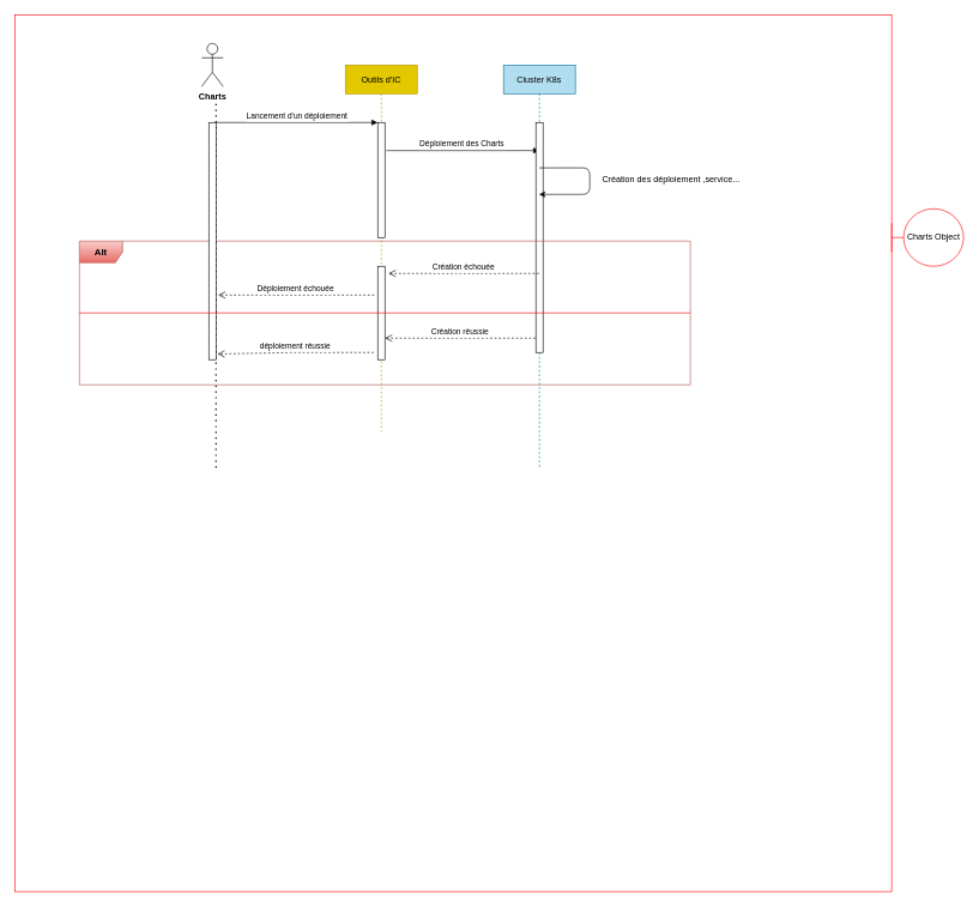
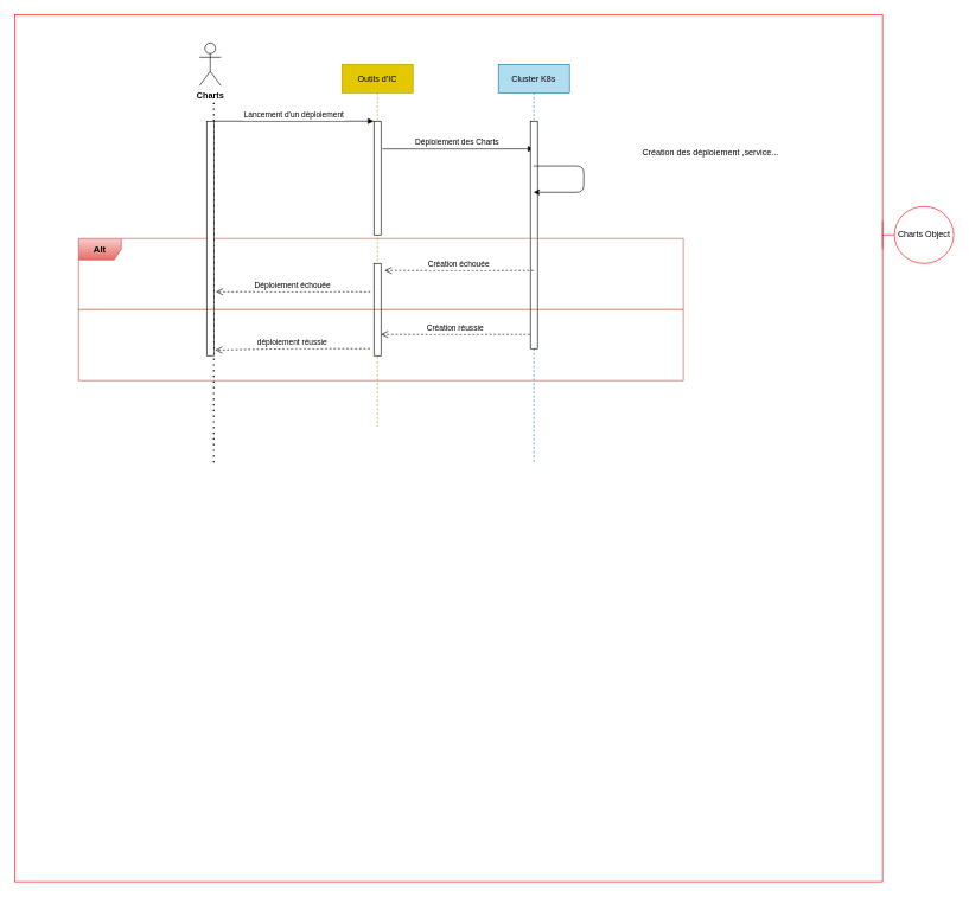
  <mxCell id="0" />
  <mxCell id="1" parent="0" />
  <mxCell id="2" value="" style="whiteSpace=wrap;html=1;aspect=fixed;strokeColor=#FF0000;strokeWidth=1;" vertex="1" parent="1"><mxGeometry x="20" y="20" width="1220" height="1220" as="geometry" /></mxCell>
  <mxCell id="3" value="Outils d'IC" style="shape=umlLifeline;perimeter=lifelinePerimeter;container=1;collapsible=0;recursiveResize=0;rounded=0;shadow=0;strokeWidth=1;fillColor=#e3c800;strokeColor=#B09500;fontColor=#000000;" parent="1" vertex="1"><mxGeometry x="480" y="90" width="100" height="510" as="geometry" /></mxCell>
  <mxCell id="4" value="" style="points=[];perimeter=orthogonalPerimeter;rounded=0;shadow=0;strokeWidth=1;" parent="3" vertex="1"><mxGeometry x="45" y="80" width="10" height="160" as="geometry" /></mxCell>
  <mxCell id="5" value="Lancement d'un déploiement" style="verticalAlign=bottom;endArrow=block;entryX=0;entryY=0;shadow=0;strokeWidth=1;" parent="1" target="4" edge="1"><mxGeometry relative="1" as="geometry"><mxPoint x="300" y="170" as="sourcePoint" /></mxGeometry></mxCell>
  <mxCell id="6" value="Déploiement des Charts " style="verticalAlign=bottom;endArrow=block;shadow=0;strokeWidth=1;exitX=1.2;exitY=0.244;exitDx=0;exitDy=0;exitPerimeter=0;" parent="1" source="4" edge="1"><mxGeometry relative="1" as="geometry"><mxPoint x="420" y="210" as="sourcePoint" /><mxPoint x="750" y="209" as="targetPoint" /></mxGeometry></mxCell>
  <mxCell id="7" value="" style="endArrow=none;dashed=1;html=1;dashPattern=1 3;strokeWidth=2;" edge="1" parent="1"><mxGeometry width="50" height="50" relative="1" as="geometry"><mxPoint x="300" y="650" as="sourcePoint" /><mxPoint x="300" y="130" as="targetPoint" /></mxGeometry></mxCell>
  <mxCell id="8" value="&lt;b&gt;Charts&lt;/b&gt;" style="shape=umlActor;verticalLabelPosition=bottom;verticalAlign=top;html=1;outlineConnect=0;" vertex="1" parent="1"><mxGeometry x="280" y="60" width="30" height="60" as="geometry" /></mxCell>
  <mxCell id="9" value="Cluster K8s" style="shape=umlLifeline;perimeter=lifelinePerimeter;container=1;collapsible=0;recursiveResize=0;rounded=0;shadow=0;strokeWidth=1;fillColor=#b1ddf0;strokeColor=#10739e;" vertex="1" parent="1"><mxGeometry x="700" y="90" width="100" height="560" as="geometry" /></mxCell>
  <mxCell id="10" value="" style="points=[];perimeter=orthogonalPerimeter;rounded=0;shadow=0;strokeWidth=1;" vertex="1" parent="9"><mxGeometry x="45" y="80" width="10" height="320" as="geometry" /></mxCell>
  <mxCell id="11" value="" style="endArrow=classic;html=1;exitX=0.45;exitY=0.197;exitDx=0;exitDy=0;exitPerimeter=0;" edge="1" parent="9" source="10" target="9"><mxGeometry width="50" height="50" relative="1" as="geometry"><mxPoint x="60" y="143" as="sourcePoint" /><mxPoint x="120" y="220" as="targetPoint" /><Array as="points"><mxPoint x="120" y="143" /><mxPoint x="120" y="180" /></Array></mxGeometry></mxCell>
- <mxCell id="12" value="Création des déploiement ,service..." style="text;html=1;align=right;verticalAlign=middle;resizable=0;points=[];autosize=1;strokeColor=none;" vertex="1" parent="1"><mxGeometry x="820" y="240" width="210" height="20" as="geometry" /></mxCell>
+ <mxCell id="12" value="Création des déploiement ,service..." style="text;html=1;align=right;verticalAlign=middle;resizable=0;points=[];autosize=1;strokeColor=none;" vertex="1" parent="1"><mxGeometry x="885" y="205" width="210" height="20" as="geometry" /></mxCell>
  <mxCell id="13" value="&lt;b&gt;&lt;font style=&quot;font-size: 13px&quot;&gt;Alt&lt;/font&gt;&lt;/b&gt;" style="shape=umlFrame;whiteSpace=wrap;html=1;strokeColor=#b85450;fillColor=#f8cecc;gradientColor=#ea6b66;" vertex="1" parent="1"><mxGeometry x="110" y="335" width="850" height="200" as="geometry" /></mxCell>
  <mxCell id="14" value="Création échouée" style="verticalAlign=bottom;endArrow=open;dashed=1;endSize=8;shadow=0;strokeWidth=1;" edge="1" parent="1" source="9"><mxGeometry relative="1" as="geometry"><mxPoint x="540" y="380" as="targetPoint" /><mxPoint x="550" y="380" as="sourcePoint" /><Array as="points"><mxPoint x="640" y="380" /></Array></mxGeometry></mxCell>
  <mxCell id="15" value="" style="points=[];perimeter=orthogonalPerimeter;rounded=0;shadow=0;strokeWidth=1;" vertex="1" parent="1"><mxGeometry x="525" y="370" width="10" height="130" as="geometry" /></mxCell>
  <mxCell id="16" value="" style="points=[];perimeter=orthogonalPerimeter;rounded=0;shadow=0;strokeWidth=1;" vertex="1" parent="1"><mxGeometry x="290" y="170" width="10" height="330" as="geometry" /></mxCell>
  <mxCell id="17" value="Déploiement échouée" style="verticalAlign=bottom;endArrow=open;dashed=1;endSize=8;shadow=0;strokeWidth=1;" edge="1" parent="1"><mxGeometry relative="1" as="geometry"><mxPoint x="303" y="410" as="targetPoint" /><mxPoint x="520" y="410" as="sourcePoint" /><Array as="points"><mxPoint x="460" y="410" /></Array></mxGeometry></mxCell>
  <mxCell id="18" value="Création réussie" style="verticalAlign=bottom;endArrow=open;dashed=1;endSize=8;shadow=0;strokeWidth=1;" edge="1" parent="1"><mxGeometry relative="1" as="geometry"><mxPoint x="535" y="470" as="targetPoint" /><mxPoint x="744.5" y="470" as="sourcePoint" /><Array as="points"><mxPoint x="635" y="470" /></Array></mxGeometry></mxCell>
  <mxCell id="19" value="déploiement réussie" style="verticalAlign=bottom;endArrow=open;dashed=1;endSize=8;shadow=0;strokeWidth=1;entryX=1.2;entryY=0.976;entryDx=0;entryDy=0;entryPerimeter=0;" edge="1" parent="1" target="16"><mxGeometry relative="1" as="geometry"><mxPoint x="310" y="490" as="targetPoint" /><mxPoint x="519.5" y="490" as="sourcePoint" /><Array as="points"><mxPoint x="410" y="490" /></Array></mxGeometry></mxCell>
  <mxCell id="20" value="" style="line;strokeWidth=1;fillColor=none;align=left;verticalAlign=middle;spacingTop=-1;spacingLeft=3;spacingRight=3;rotatable=0;labelPosition=right;points=[];portConstraint=eastwest;strokeColor=#FF0000;" vertex="1" parent="1"><mxGeometry x="110" y="431" width="850" height="8" as="geometry" /></mxCell>
  <mxCell id="21" value="Charts Object" style="shape=umlBoundary;whiteSpace=wrap;html=1;strokeColor=#FF0000;strokeWidth=1;" vertex="1" parent="1"><mxGeometry x="1240" y="290" width="100" height="80" as="geometry" /></mxCell>
